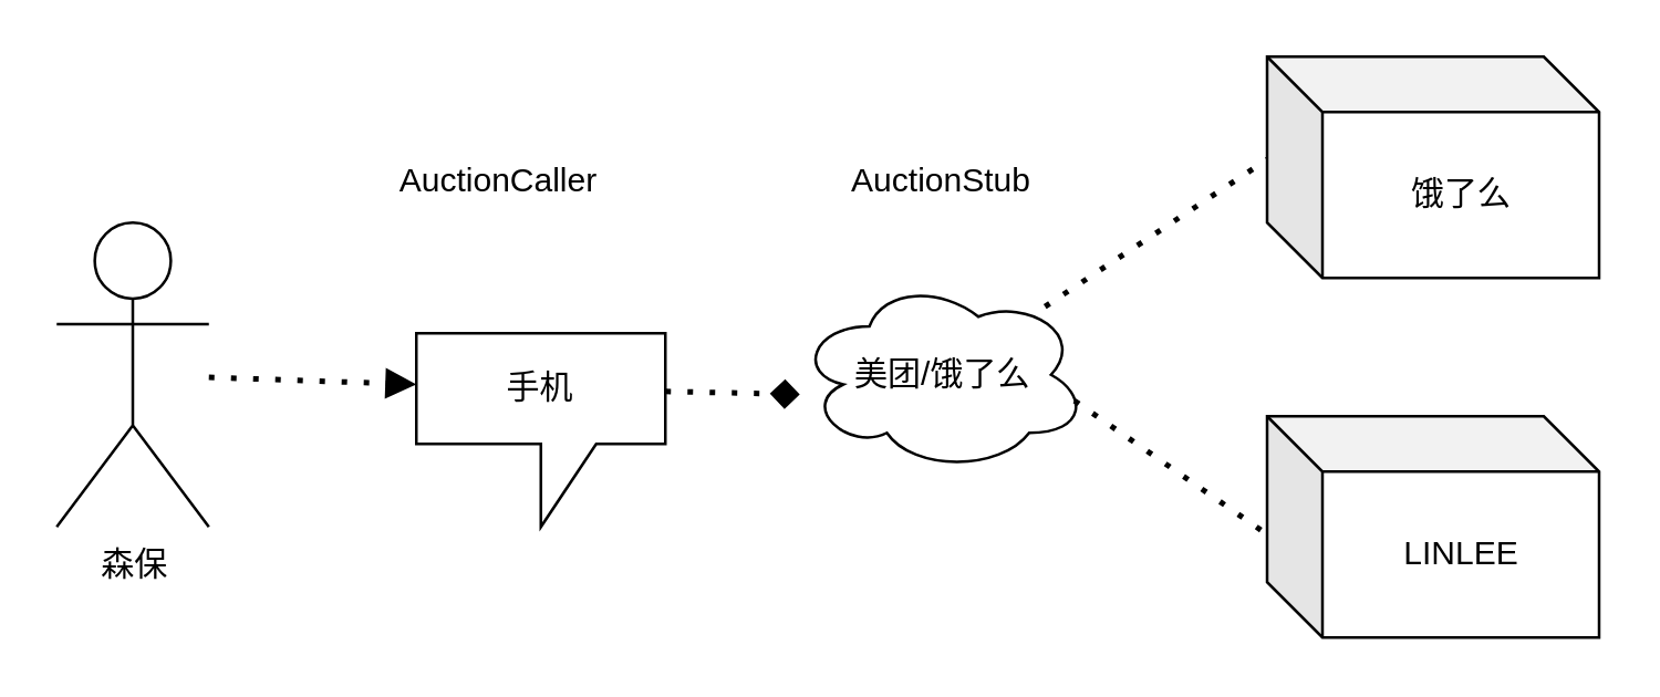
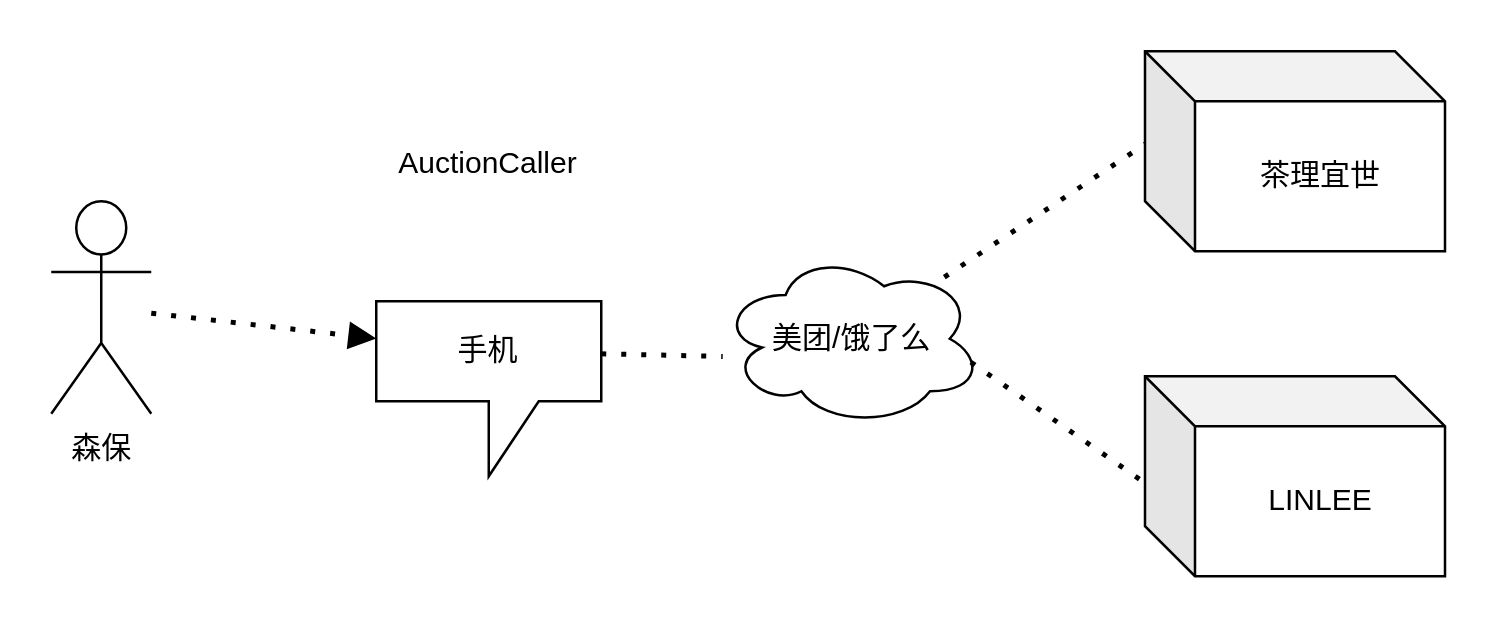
  <mxCell id="0" />
  <mxCell id="1" parent="0" />
- <mxCell id="2" value="森保" style="shape=umlActor;verticalLabelPosition=bottom;verticalAlign=top;html=1;outlineConnect=0;" vertex="1" parent="1"><mxGeometry x="20" y="80" width="55" height="110" as="geometry" /></mxCell>
+ <mxCell id="2" value="森保" style="shape=umlActor;verticalLabelPosition=bottom;verticalAlign=top;html=1;outlineConnect=0;" vertex="1" parent="1"><mxGeometry x="20" y="80" width="40" height="85" as="geometry" /></mxCell>
  <mxCell id="3" value="美团/饿了么" style="ellipse;shape=cloud;whiteSpace=wrap;html=1;" vertex="1" parent="1"><mxGeometry x="287.5" y="100" width="105" height="70" as="geometry" /></mxCell>
- <mxCell id="4" value="" style="endArrow=diamond;dashed=1;html=1;dashPattern=1 3;strokeWidth=2;rounded=0;startArrow=none;" edge="1" parent="1" source="10" target="3"><mxGeometry width="50" height="50" relative="1" as="geometry"><mxPoint x="80" y="160" as="sourcePoint" /><mxPoint x="192.817" y="77.915" as="targetPoint" /></mxGeometry></mxCell>
+ <mxCell id="4" value="" style="endArrow=none;dashed=1;html=1;dashPattern=1 3;strokeWidth=2;rounded=0;startArrow=none;" edge="1" parent="1" source="10" target="3"><mxGeometry width="50" height="50" relative="1" as="geometry"><mxPoint x="80" y="160" as="sourcePoint" /><mxPoint x="192.817" y="77.915" as="targetPoint" /></mxGeometry></mxCell>
  <mxCell id="5" value="" style="endArrow=none;dashed=1;html=1;dashPattern=1 3;strokeWidth=2;rounded=0;entryX=0.013;entryY=0.452;entryDx=0;entryDy=0;entryPerimeter=0;" edge="1" parent="1" target="6"><mxGeometry width="50" height="50" relative="1" as="geometry"><mxPoint x="377.231" y="110.324" as="sourcePoint" /><mxPoint x="373.211" y="135" as="targetPoint" /></mxGeometry></mxCell>
- <mxCell id="6" value="饿了么" style="shape=cube;whiteSpace=wrap;html=1;boundedLbl=1;backgroundOutline=1;darkOpacity=0.05;darkOpacity2=0.1;" vertex="1" parent="1"><mxGeometry x="457.5" y="20" width="120" height="80" as="geometry" /></mxCell>
+ <mxCell id="6" value="茶理宜世" style="shape=cube;whiteSpace=wrap;html=1;boundedLbl=1;backgroundOutline=1;darkOpacity=0.05;darkOpacity2=0.1;" vertex="1" parent="1"><mxGeometry x="457.5" y="20" width="120" height="80" as="geometry" /></mxCell>
  <mxCell id="7" value="LINLEE" style="shape=cube;whiteSpace=wrap;html=1;boundedLbl=1;backgroundOutline=1;darkOpacity=0.05;darkOpacity2=0.1;" vertex="1" parent="1"><mxGeometry x="457.5" y="150" width="120" height="80" as="geometry" /></mxCell>
  <mxCell id="8" value="" style="endArrow=none;dashed=1;html=1;dashPattern=1 3;strokeWidth=2;rounded=0;exitX=0.956;exitY=0.634;exitDx=0;exitDy=0;exitPerimeter=0;entryX=-0.017;entryY=0.516;entryDx=0;entryDy=0;entryPerimeter=0;" edge="1" parent="1" target="7"><mxGeometry width="50" height="50" relative="1" as="geometry"><mxPoint x="387.88" y="144.38" as="sourcePoint" /><mxPoint x="367.5" y="180" as="targetPoint" /></mxGeometry></mxCell>
- <mxCell id="9" value="AuctionStub" style="text;html=1;strokeColor=none;fillColor=none;align=center;verticalAlign=middle;whiteSpace=wrap;rounded=0;" vertex="1" parent="1"><mxGeometry x="310" y="50" width="60" height="30" as="geometry" /></mxCell>
  <mxCell id="10" value="手机" style="shape=callout;whiteSpace=wrap;html=1;perimeter=calloutPerimeter;position2=0.5;" vertex="1" parent="1"><mxGeometry x="150" y="120" width="90" height="70" as="geometry" /></mxCell>
  <mxCell id="11" value="" style="endArrow=block;dashed=1;html=1;dashPattern=1 3;strokeWidth=2;rounded=0;" edge="1" parent="1" source="2" target="10"><mxGeometry width="50" height="50" relative="1" as="geometry"><mxPoint x="75" y="135" as="sourcePoint" /><mxPoint x="230" y="135" as="targetPoint" /></mxGeometry></mxCell>
- <mxCell id="12" value="AuctionCaller" style="text;html=1;strokeColor=none;fillColor=none;align=center;verticalAlign=middle;whiteSpace=wrap;rounded=0;" vertex="1" parent="1"><mxGeometry x="150" y="50" width="60" height="30" as="geometry" /></mxCell>
+ <mxCell id="12" value="AuctionCaller" style="text;html=1;strokeColor=none;fillColor=none;align=center;verticalAlign=middle;whiteSpace=wrap;rounded=0;" vertex="1" parent="1"><mxGeometry x="165" y="50" width="60" height="30" as="geometry" /></mxCell>
